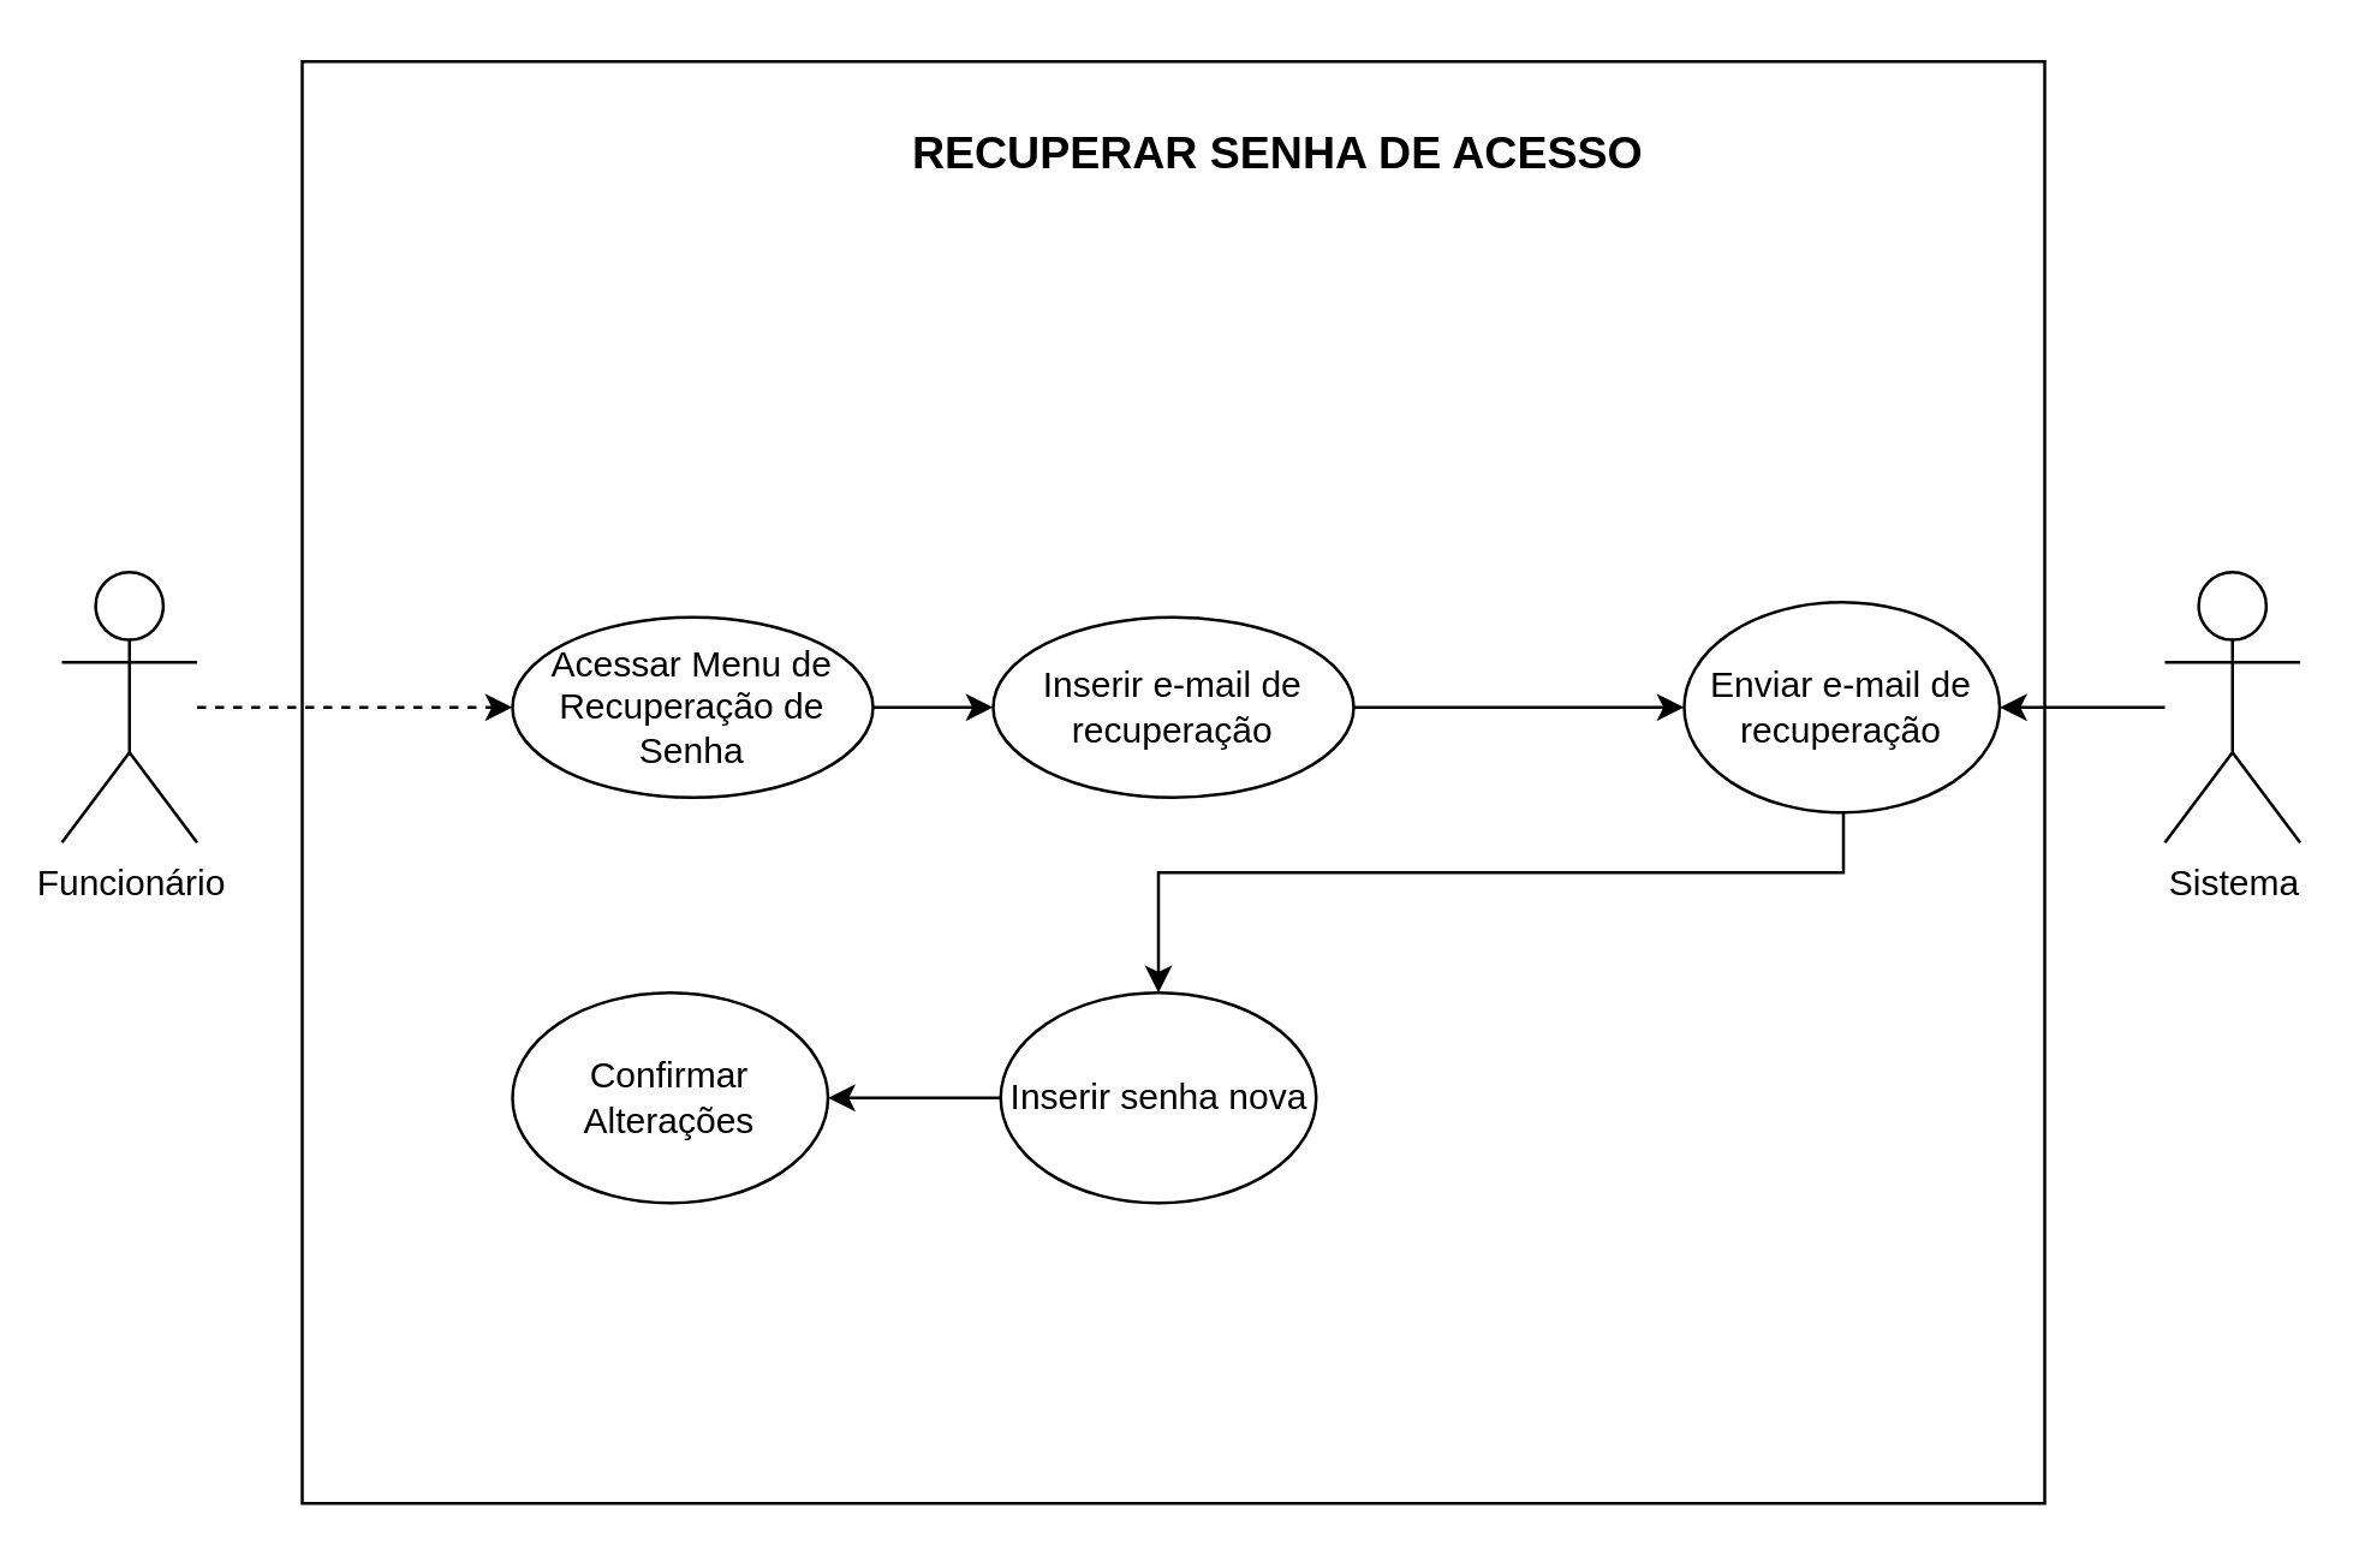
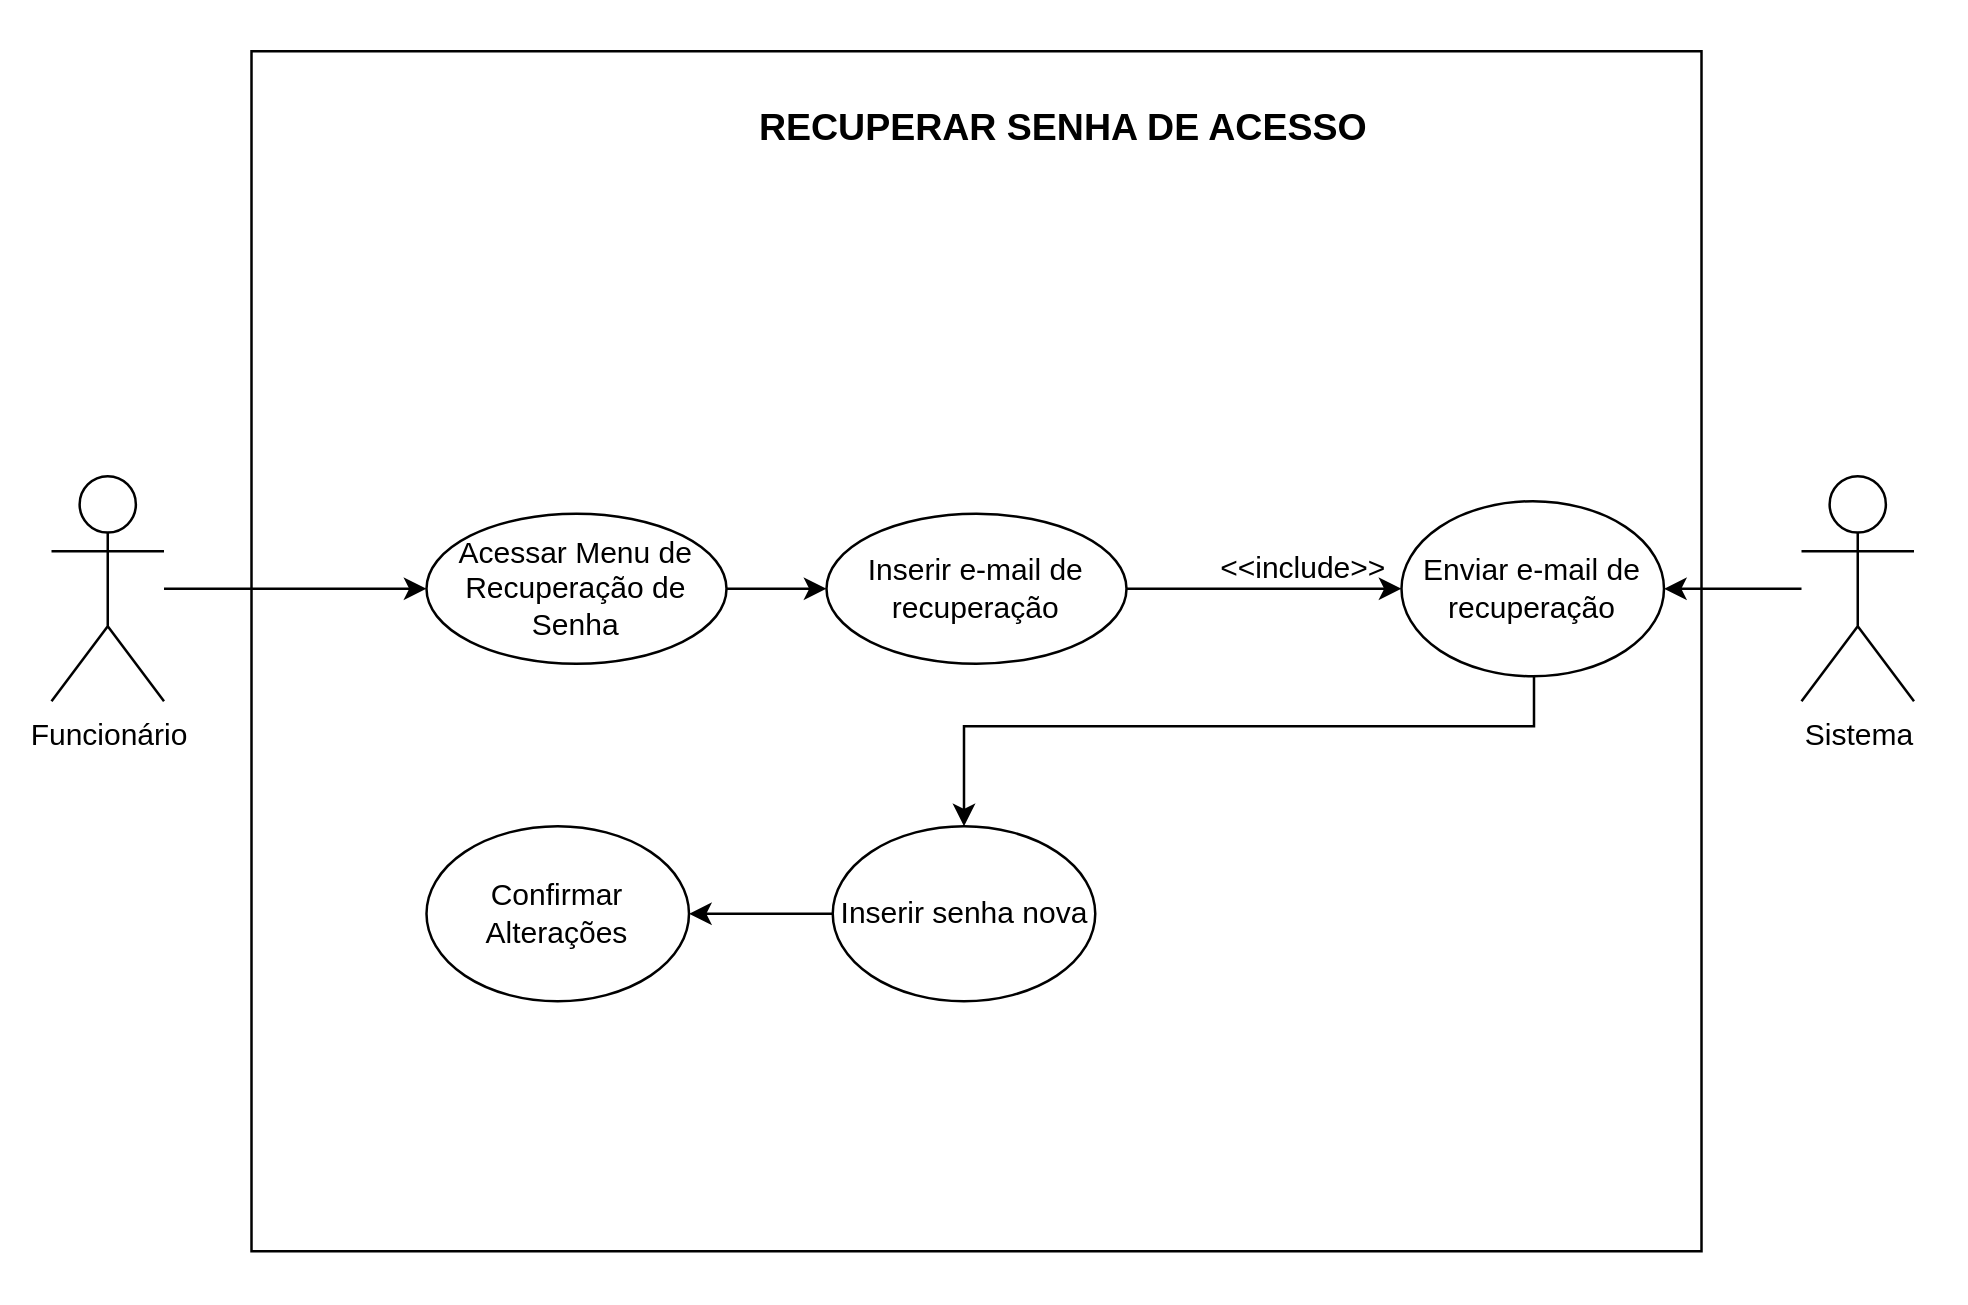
  <mxCell id="0" />
  <mxCell id="1" parent="0" />
  <mxCell id="2" value="" style="rounded=0;whiteSpace=wrap;html=1;" vertex="1" parent="1"><mxGeometry x="100" y="20" width="580" height="480" as="geometry" /></mxCell>
  <mxCell id="3" value="&lt;font style=&quot;font-size: 15px;&quot;&gt;&lt;b&gt;RECUPERAR SENHA DE ACESSO&lt;/b&gt;&lt;/font&gt;" style="text;whiteSpace=wrap;html=1;align=center;verticalAlign=middle;" vertex="1" parent="1"><mxGeometry x="300" y="30" width="250" height="40" as="geometry" /></mxCell>
- <mxCell id="4" style="edgeStyle=orthogonalEdgeStyle;rounded=0;orthogonalLoop=1;jettySize=auto;html=1;entryX=0;entryY=0.5;entryDx=0;entryDy=0;dashed=1;" edge="1" parent="1" source="5" target="7"><mxGeometry relative="1" as="geometry" /></mxCell>
+ <mxCell id="4" style="edgeStyle=orthogonalEdgeStyle;rounded=0;orthogonalLoop=1;jettySize=auto;html=1;entryX=0;entryY=0.5;entryDx=0;entryDy=0;" edge="1" parent="1" source="5" target="7"><mxGeometry relative="1" as="geometry" /></mxCell>
  <mxCell id="5" value="Funcionário" style="shape=umlActor;verticalLabelPosition=bottom;verticalAlign=top;html=1;outlineConnect=0;" vertex="1" parent="1"><mxGeometry x="20" y="190" width="45" height="90" as="geometry" /></mxCell>
  <mxCell id="6" style="edgeStyle=orthogonalEdgeStyle;rounded=0;orthogonalLoop=1;jettySize=auto;html=1;entryX=0;entryY=0.5;entryDx=0;entryDy=0;" edge="1" parent="1" source="7" target="9"><mxGeometry relative="1" as="geometry" /></mxCell>
  <mxCell id="7" value="Acessar Menu de Recuperação de Senha" style="ellipse;whiteSpace=wrap;html=1;" vertex="1" parent="1"><mxGeometry x="170" y="205" width="120" height="60" as="geometry" /></mxCell>
  <mxCell id="8" style="edgeStyle=orthogonalEdgeStyle;rounded=0;orthogonalLoop=1;jettySize=auto;html=1;exitX=1;exitY=0.5;exitDx=0;exitDy=0;" edge="1" parent="1" source="9" target="13"><mxGeometry relative="1" as="geometry" /></mxCell>
  <mxCell id="9" value="Inserir e-mail de recuperação" style="ellipse;whiteSpace=wrap;html=1;" vertex="1" parent="1"><mxGeometry x="330" y="205" width="120" height="60" as="geometry" /></mxCell>
  <mxCell id="10" style="edgeStyle=orthogonalEdgeStyle;rounded=0;orthogonalLoop=1;jettySize=auto;html=1;entryX=1;entryY=0.5;entryDx=0;entryDy=0;" edge="1" parent="1" source="11" target="13"><mxGeometry relative="1" as="geometry" /></mxCell>
  <mxCell id="11" value="Sistema" style="shape=umlActor;verticalLabelPosition=bottom;verticalAlign=top;html=1;outlineConnect=0;" vertex="1" parent="1"><mxGeometry x="720" y="190" width="45" height="90" as="geometry" /></mxCell>
  <mxCell id="12" style="edgeStyle=orthogonalEdgeStyle;rounded=0;orthogonalLoop=1;jettySize=auto;html=1;exitX=0;exitY=1;exitDx=0;exitDy=0;" edge="1" parent="1" source="13" target="16"><mxGeometry relative="1" as="geometry"><Array as="points"><mxPoint x="613" y="260" /><mxPoint x="613" y="290" /><mxPoint x="385" y="290" /></Array></mxGeometry></mxCell>
  <mxCell id="13" value="Enviar e-mail de recuperação" style="ellipse;whiteSpace=wrap;html=1;" vertex="1" parent="1"><mxGeometry x="560" y="200" width="105" height="70" as="geometry" /></mxCell>
+ <mxCell id="14" value="&amp;lt;&amp;lt;include&amp;gt;&amp;gt;" style="text;html=1;strokeColor=none;fillColor=none;align=center;verticalAlign=middle;whiteSpace=wrap;rounded=0;" vertex="1" parent="1"><mxGeometry x="491" y="212" width="60" height="30" as="geometry" /></mxCell>
  <mxCell id="15" style="edgeStyle=orthogonalEdgeStyle;rounded=0;orthogonalLoop=1;jettySize=auto;html=1;entryX=1;entryY=0.5;entryDx=0;entryDy=0;" edge="1" parent="1" source="16" target="17"><mxGeometry relative="1" as="geometry" /></mxCell>
  <mxCell id="16" value="Inserir senha nova" style="ellipse;whiteSpace=wrap;html=1;" vertex="1" parent="1"><mxGeometry x="332.5" y="330" width="105" height="70" as="geometry" /></mxCell>
  <mxCell id="17" value="Confirmar Alterações" style="ellipse;whiteSpace=wrap;html=1;" vertex="1" parent="1"><mxGeometry x="170" y="330" width="105" height="70" as="geometry" /></mxCell>
